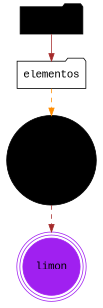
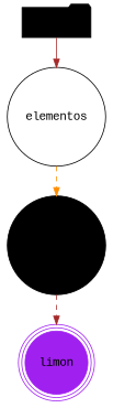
  digraph {
    fontname="Liberation Mono"
    node [color=black shape=folder fontname="Liberation Mono" style=filled]
    edge [color=brown style=dashed fontname="Liberation Mono"]
-   elementos [style=""]
+   elementos [shape=circle style=""]
    lenguajes [shape=circle]
    n3 [color=purple label=limon peripheries=3 shape=circle sides=5]
    formales
    elementos -> lenguajes [color=darkorange]
    lenguajes -> n3
    formales -> elementos [style=solid]
  }
